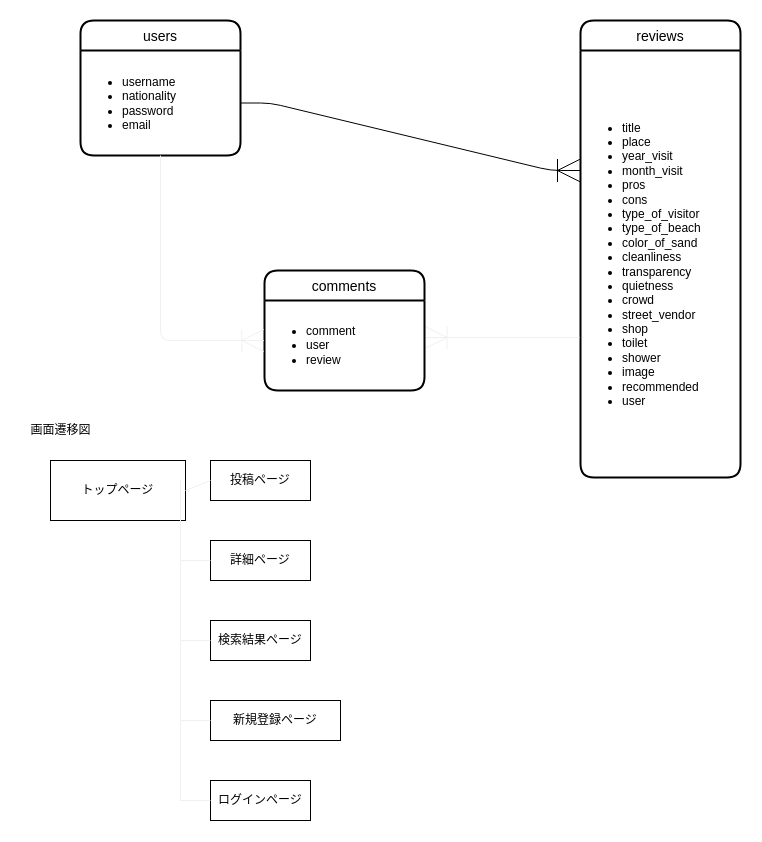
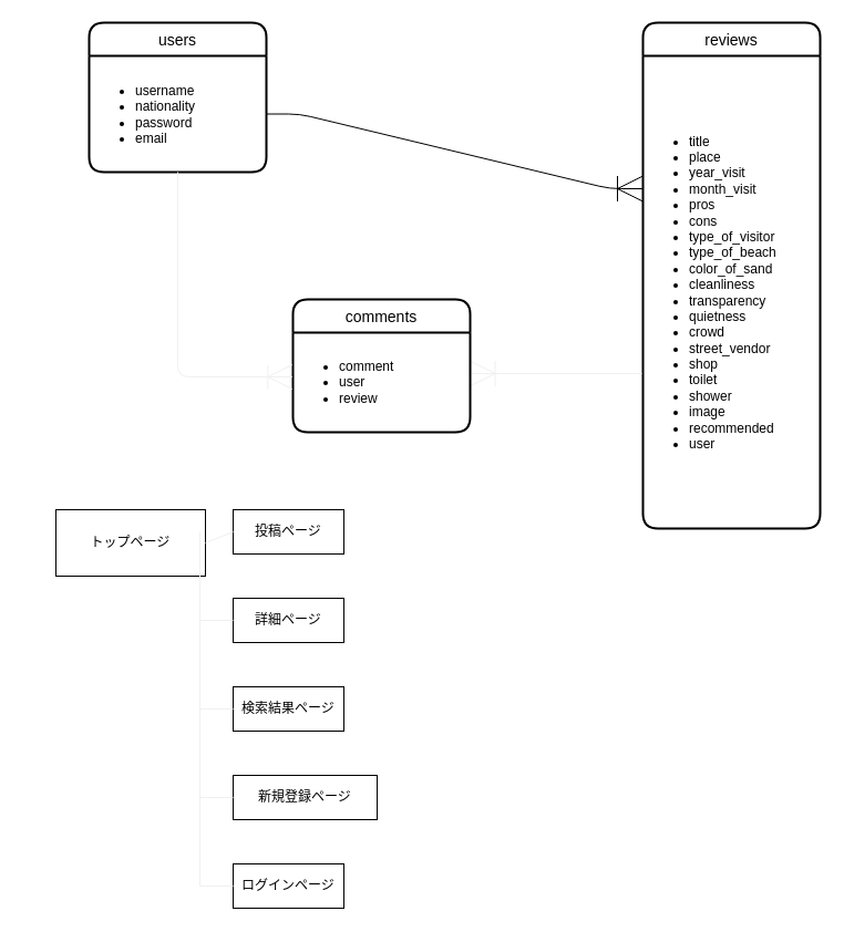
  <mxCell id="0" />
  <mxCell id="1" parent="0" />
  <mxCell id="2" value="users" style="swimlane;childLayout=stackLayout;horizontal=1;startSize=30;horizontalStack=0;rounded=1;fontSize=14;fontStyle=0;strokeWidth=2;resizeParent=0;resizeLast=1;shadow=0;dashed=0;align=center;" vertex="1" parent="1"><mxGeometry x="80" y="20" width="160" height="135" as="geometry" /></mxCell>
  <mxCell id="3" value="&lt;div&gt;&lt;ul&gt;&lt;li&gt;&lt;span&gt;username&lt;/span&gt;&lt;/li&gt;&lt;li&gt;nationality&lt;/li&gt;&lt;li&gt;&lt;span&gt;&lt;div&gt;&lt;span&gt;password&lt;/span&gt;&lt;/div&gt;&lt;/span&gt;&lt;/li&gt;&lt;li&gt;&lt;span&gt;email&lt;/span&gt;&lt;/li&gt;&lt;/ul&gt;&lt;/div&gt;" style="text;html=1;align=left;verticalAlign=middle;resizable=0;points=[];autosize=1;" vertex="1" parent="2"><mxGeometry y="30" width="160" height="105" as="geometry" /></mxCell>
  <mxCell id="4" value="reviews" style="swimlane;childLayout=stackLayout;horizontal=1;startSize=30;horizontalStack=0;rounded=1;fontSize=14;fontStyle=0;strokeWidth=2;resizeParent=0;resizeLast=1;shadow=0;dashed=0;align=center;" vertex="1" parent="1"><mxGeometry x="580" y="20" width="160" height="457" as="geometry" /></mxCell>
  <mxCell id="5" value="&lt;ul&gt;&lt;li&gt;title&lt;/li&gt;&lt;li&gt;place&lt;/li&gt;&lt;li&gt;year_visit&lt;/li&gt;&lt;li&gt;month_visit&lt;/li&gt;&lt;li&gt;pros&lt;/li&gt;&lt;li&gt;cons&lt;/li&gt;&lt;li&gt;type_of_visitor&lt;/li&gt;&lt;li&gt;type_of_beach&lt;/li&gt;&lt;li&gt;color_of_sand&lt;/li&gt;&lt;li&gt;cleanliness&lt;/li&gt;&lt;li&gt;transparency&lt;/li&gt;&lt;li&gt;quietness&lt;/li&gt;&lt;li&gt;crowd&lt;/li&gt;&lt;li&gt;street_vendor&lt;/li&gt;&lt;li&gt;shop&lt;/li&gt;&lt;li&gt;toilet&lt;/li&gt;&lt;li&gt;shower&lt;/li&gt;&lt;li&gt;image&lt;/li&gt;&lt;li&gt;recommended&lt;/li&gt;&lt;li&gt;user&lt;/li&gt;&lt;/ul&gt;" style="text;html=1;align=left;verticalAlign=middle;resizable=0;points=[];autosize=1;" vertex="1" parent="4"><mxGeometry y="30" width="160" height="427" as="geometry" /></mxCell>
  <mxCell id="6" value="" style="edgeStyle=entityRelationEdgeStyle;fontSize=12;html=1;endArrow=ERoneToMany;endSize=21;" edge="1" parent="1" source="3"><mxGeometry width="100" height="100" relative="1" as="geometry"><mxPoint x="360" y="280" as="sourcePoint" /><mxPoint x="580" y="170" as="targetPoint" /></mxGeometry></mxCell>
  <mxCell id="7" value="" style="fontSize=12;html=1;endArrow=ERoneToMany;strokeColor=#f0f0f0;entryX=0.997;entryY=0.411;entryDx=0;entryDy=0;entryPerimeter=0;endSize=21;targetPerimeterSpacing=0;" edge="1" parent="1" target="9"><mxGeometry width="100" height="100" relative="1" as="geometry"><mxPoint x="579" y="337" as="sourcePoint" /><mxPoint x="470" y="410" as="targetPoint" /></mxGeometry></mxCell>
  <mxCell id="8" value="comments" style="swimlane;childLayout=stackLayout;horizontal=1;startSize=30;horizontalStack=0;rounded=1;fontSize=14;fontStyle=0;strokeWidth=2;resizeParent=0;resizeLast=1;shadow=0;dashed=0;align=center;" vertex="1" parent="1"><mxGeometry x="264" y="270" width="160" height="120" as="geometry" /></mxCell>
  <mxCell id="9" value="&lt;ul&gt;&lt;li&gt;comment&lt;/li&gt;&lt;li&gt;user&lt;/li&gt;&lt;li&gt;review&lt;/li&gt;&lt;/ul&gt;" style="text;html=1;align=left;verticalAlign=middle;resizable=0;points=[];autosize=1;" vertex="1" parent="8"><mxGeometry y="30" width="160" height="90" as="geometry" /></mxCell>
  <mxCell id="10" value="" style="edgeStyle=elbowEdgeStyle;fontSize=12;html=1;endArrow=ERoneToMany;strokeColor=#f0f0f0;exitX=0.5;exitY=1;exitDx=0;exitDy=0;entryX=-0.004;entryY=0.449;entryDx=0;entryDy=0;entryPerimeter=0;elbow=vertical;endSize=20;" edge="1" parent="1" source="2" target="9"><mxGeometry width="100" height="100" relative="1" as="geometry"><mxPoint x="350" y="310" as="sourcePoint" /><mxPoint x="450" y="210" as="targetPoint" /><Array as="points"><mxPoint x="140" y="340" /></Array></mxGeometry></mxCell>
  <mxCell id="11" value="トップページ" style="whiteSpace=wrap;html=1;align=center;" vertex="1" parent="1"><mxGeometry x="50" y="460" width="135" height="60" as="geometry" /></mxCell>
  <mxCell id="12" value="詳細ページ" style="whiteSpace=wrap;html=1;align=center;" vertex="1" parent="1"><mxGeometry x="210" y="540" width="100" height="40" as="geometry" /></mxCell>
  <mxCell id="13" value="検索結果ページ" style="whiteSpace=wrap;html=1;align=center;" vertex="1" parent="1"><mxGeometry x="210" y="620" width="100" height="40" as="geometry" /></mxCell>
  <mxCell id="14" value="投稿ページ" style="whiteSpace=wrap;html=1;align=center;" vertex="1" parent="1"><mxGeometry x="210" y="460" width="100" height="40" as="geometry" /></mxCell>
  <mxCell id="15" value="新規登録ページ" style="whiteSpace=wrap;html=1;align=center;" vertex="1" parent="1"><mxGeometry x="210" y="700" width="130" height="40" as="geometry" /></mxCell>
  <mxCell id="16" value="ログインページ" style="whiteSpace=wrap;html=1;align=center;" vertex="1" parent="1"><mxGeometry x="210" y="780" width="100" height="40" as="geometry" /></mxCell>
  <mxCell id="17" value="" style="endArrow=none;html=1;rounded=0;strokeColor=#f0f0f0;exitX=1;exitY=0.5;exitDx=0;exitDy=0;entryX=0;entryY=0.5;entryDx=0;entryDy=0;" edge="1" parent="1" source="11" target="14"><mxGeometry relative="1" as="geometry"><mxPoint x="160" y="670" as="sourcePoint" /><mxPoint x="320" y="670" as="targetPoint" /></mxGeometry></mxCell>
  <mxCell id="18" value="" style="endArrow=none;html=1;rounded=0;strokeColor=#f0f0f0;" edge="1" parent="1"><mxGeometry relative="1" as="geometry"><mxPoint x="180" y="480" as="sourcePoint" /><mxPoint x="180" y="800" as="targetPoint" /></mxGeometry></mxCell>
  <mxCell id="19" value="" style="endArrow=none;html=1;rounded=0;strokeColor=#f0f0f0;entryX=0;entryY=0.5;entryDx=0;entryDy=0;" edge="1" parent="1" target="12"><mxGeometry relative="1" as="geometry"><mxPoint x="180" y="560" as="sourcePoint" /><mxPoint x="320" y="670" as="targetPoint" /></mxGeometry></mxCell>
  <mxCell id="20" value="" style="endArrow=none;html=1;rounded=0;strokeColor=#f0f0f0;entryX=0;entryY=0.5;entryDx=0;entryDy=0;" edge="1" parent="1" target="13"><mxGeometry relative="1" as="geometry"><mxPoint x="180" y="640" as="sourcePoint" /><mxPoint x="320" y="670" as="targetPoint" /></mxGeometry></mxCell>
  <mxCell id="21" value="" style="endArrow=none;html=1;rounded=0;strokeColor=#f0f0f0;entryX=0;entryY=0.5;entryDx=0;entryDy=0;" edge="1" parent="1" target="15"><mxGeometry relative="1" as="geometry"><mxPoint x="180" y="720" as="sourcePoint" /><mxPoint x="320" y="670" as="targetPoint" /></mxGeometry></mxCell>
  <mxCell id="22" value="" style="endArrow=none;html=1;rounded=0;strokeColor=#f0f0f0;entryX=0;entryY=0.5;entryDx=0;entryDy=0;" edge="1" parent="1" target="16"><mxGeometry relative="1" as="geometry"><mxPoint x="180" y="800" as="sourcePoint" /><mxPoint x="320" y="670" as="targetPoint" /></mxGeometry></mxCell>
- <mxCell id="23" value="画面遷移図" style="text;html=1;align=center;verticalAlign=middle;resizable=0;points=[];autosize=1;" vertex="1" parent="1"><mxGeometry x="20" y="420" width="80" height="20" as="geometry" /></mxCell>
